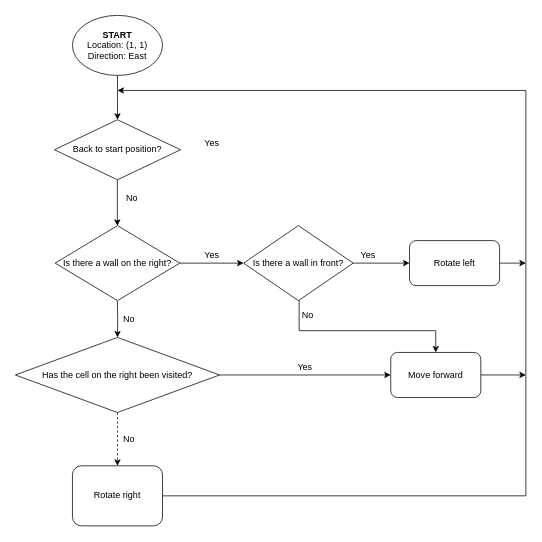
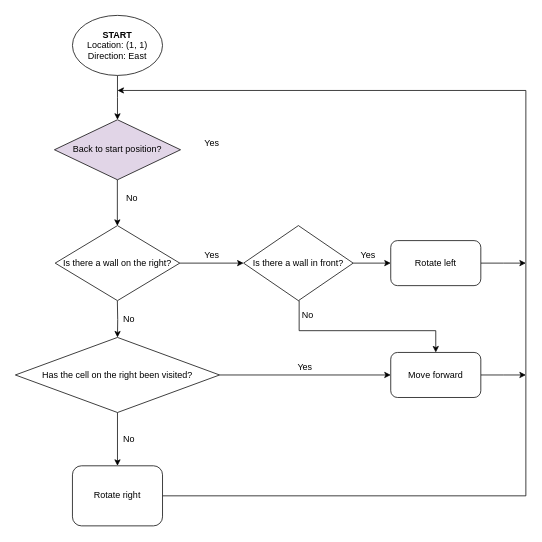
  <mxCell id="0" />
  <mxCell id="1" parent="0" />
  <mxCell id="2" value="" style="edgeStyle=orthogonalEdgeStyle;rounded=0;orthogonalLoop=1;jettySize=auto;html=1;" parent="1" source="3" edge="1"><mxGeometry relative="1" as="geometry"><mxPoint x="156" y="159" as="targetPoint" /></mxGeometry></mxCell>
  <mxCell id="3" value="&lt;b&gt;START&lt;/b&gt;&lt;br&gt;Location: (1, 1)&lt;br&gt;Direction: East" style="ellipse;whiteSpace=wrap;html=1;" parent="1" vertex="1"><mxGeometry x="96" y="20" width="120" height="80" as="geometry" /></mxCell>
  <mxCell id="4" style="edgeStyle=orthogonalEdgeStyle;rounded=0;orthogonalLoop=1;jettySize=auto;html=1;exitX=1;exitY=0.5;exitDx=0;exitDy=0;" edge="1" parent="1" source="5"><mxGeometry relative="1" as="geometry"><mxPoint x="700" y="350" as="targetPoint" /></mxGeometry></mxCell>
- <mxCell id="5" value="Rotate left" style="rounded=1;whiteSpace=wrap;html=1;" parent="1" vertex="1"><mxGeometry x="545" y="320" width="120" height="60" as="geometry" /></mxCell>
+ <mxCell id="5" value="Rotate left" style="rounded=1;whiteSpace=wrap;html=1;" parent="1" vertex="1"><mxGeometry x="520" y="320" width="120" height="60" as="geometry" /></mxCell>
  <mxCell id="6" style="edgeStyle=orthogonalEdgeStyle;rounded=0;orthogonalLoop=1;jettySize=auto;html=1;exitX=1;exitY=0.5;exitDx=0;exitDy=0;" edge="1" parent="1" source="7"><mxGeometry relative="1" as="geometry"><mxPoint x="156" y="120" as="targetPoint" /><Array as="points"><mxPoint x="700" y="660" /><mxPoint x="700" y="120" /></Array></mxGeometry></mxCell>
  <mxCell id="7" value="Rotate right" style="rounded=1;whiteSpace=wrap;html=1;" parent="1" vertex="1"><mxGeometry x="96" y="620" width="120" height="80" as="geometry" /></mxCell>
  <mxCell id="8" style="edgeStyle=orthogonalEdgeStyle;rounded=0;orthogonalLoop=1;jettySize=auto;html=1;exitX=1;exitY=0.5;exitDx=0;exitDy=0;" edge="1" parent="1" source="9"><mxGeometry relative="1" as="geometry"><mxPoint x="700" y="499" as="targetPoint" /></mxGeometry></mxCell>
  <mxCell id="9" value="Move forward" style="rounded=1;whiteSpace=wrap;html=1;" parent="1" vertex="1"><mxGeometry x="520" y="469" width="120" height="60" as="geometry" /></mxCell>
  <mxCell id="10" value="No" style="text;html=1;resizable=0;points=[];autosize=1;align=left;verticalAlign=top;spacingTop=-4;" parent="1" vertex="1"><mxGeometry x="162" y="574.5" width="30" height="20" as="geometry" /></mxCell>
  <mxCell id="11" style="edgeStyle=orthogonalEdgeStyle;rounded=0;orthogonalLoop=1;jettySize=auto;html=1;exitX=0.5;exitY=1;exitDx=0;exitDy=0;entryX=0.5;entryY=0;entryDx=0;entryDy=0;" edge="1" parent="1"><mxGeometry relative="1" as="geometry"><mxPoint x="155.833" y="238.667" as="sourcePoint" /><mxPoint x="155.833" y="300.333" as="targetPoint" /></mxGeometry></mxCell>
- <mxCell id="12" value="Back to start position?" style="rhombus;whiteSpace=wrap;html=1;" parent="1" vertex="1"><mxGeometry x="72" y="159" width="168" height="80" as="geometry" /></mxCell>
+ <mxCell id="12" value="Back to start position?" style="rhombus;whiteSpace=wrap;html=1;fillColor=#e1d5e7;" parent="1" vertex="1"><mxGeometry x="72" y="159" width="168" height="80" as="geometry" /></mxCell>
  <mxCell id="13" value="No" style="text;html=1;resizable=0;points=[];autosize=1;align=left;verticalAlign=top;spacingTop=-4;" parent="1" vertex="1"><mxGeometry x="166" y="254" width="30" height="20" as="geometry" /></mxCell>
  <mxCell id="14" value="Yes" style="text;html=1;strokeColor=none;fillColor=none;align=center;verticalAlign=middle;whiteSpace=wrap;rounded=0;" vertex="1" parent="1"><mxGeometry x="386" y="479" width="40" height="20" as="geometry" /></mxCell>
  <mxCell id="15" value="Yes" style="text;html=1;strokeColor=none;fillColor=none;align=center;verticalAlign=middle;whiteSpace=wrap;rounded=0;" vertex="1" parent="1"><mxGeometry x="262" y="180" width="40" height="20" as="geometry" /></mxCell>
  <mxCell id="16" style="edgeStyle=orthogonalEdgeStyle;rounded=0;orthogonalLoop=1;jettySize=auto;html=1;exitX=1;exitY=0.5;exitDx=0;exitDy=0;entryX=0;entryY=0.5;entryDx=0;entryDy=0;" edge="1" parent="1" source="18" target="5"><mxGeometry relative="1" as="geometry" /></mxCell>
  <mxCell id="17" style="edgeStyle=orthogonalEdgeStyle;rounded=0;orthogonalLoop=1;jettySize=auto;html=1;exitX=0.5;exitY=1;exitDx=0;exitDy=0;entryX=0.5;entryY=0;entryDx=0;entryDy=0;" edge="1" parent="1" source="18" target="9"><mxGeometry relative="1" as="geometry"><Array as="points"><mxPoint x="398" y="440" /><mxPoint x="580" y="440" /></Array></mxGeometry></mxCell>
  <mxCell id="18" value="Is there a wall in front?" style="rhombus;whiteSpace=wrap;html=1;" vertex="1" parent="1"><mxGeometry x="324" y="300" width="146" height="100" as="geometry" /></mxCell>
  <mxCell id="19" style="edgeStyle=orthogonalEdgeStyle;rounded=0;orthogonalLoop=1;jettySize=auto;html=1;exitX=1;exitY=0.5;exitDx=0;exitDy=0;entryX=0;entryY=0.5;entryDx=0;entryDy=0;" edge="1" parent="1" source="21" target="18"><mxGeometry relative="1" as="geometry" /></mxCell>
  <mxCell id="20" style="edgeStyle=orthogonalEdgeStyle;rounded=0;orthogonalLoop=1;jettySize=auto;html=1;exitX=0.5;exitY=1;exitDx=0;exitDy=0;entryX=0.5;entryY=0;entryDx=0;entryDy=0;" edge="1" parent="1" target="24"><mxGeometry relative="1" as="geometry"><mxPoint x="155.833" y="400.333" as="sourcePoint" /></mxGeometry></mxCell>
  <mxCell id="21" value="Is there a wall on the right?" style="rhombus;whiteSpace=wrap;html=1;" vertex="1" parent="1"><mxGeometry x="73" y="300" width="166" height="100" as="geometry" /></mxCell>
  <mxCell id="22" style="edgeStyle=orthogonalEdgeStyle;rounded=0;orthogonalLoop=1;jettySize=auto;html=1;exitX=1;exitY=0.5;exitDx=0;exitDy=0;entryX=0;entryY=0.5;entryDx=0;entryDy=0;" edge="1" parent="1" source="24" target="9"><mxGeometry relative="1" as="geometry" /></mxCell>
- <mxCell id="23" style="edgeStyle=orthogonalEdgeStyle;rounded=0;orthogonalLoop=1;jettySize=auto;html=1;exitX=0.5;exitY=1;exitDx=0;exitDy=0;entryX=0.5;entryY=0;entryDx=0;entryDy=0;dashed=1;" edge="1" parent="1" source="24" target="7"><mxGeometry relative="1" as="geometry" /></mxCell>
+ <mxCell id="23" style="edgeStyle=orthogonalEdgeStyle;rounded=0;orthogonalLoop=1;jettySize=auto;html=1;exitX=0.5;exitY=1;exitDx=0;exitDy=0;entryX=0.5;entryY=0;entryDx=0;entryDy=0;" edge="1" parent="1" source="24" target="7"><mxGeometry relative="1" as="geometry" /></mxCell>
  <mxCell id="24" value="Has the cell on the right been visited?" style="rhombus;whiteSpace=wrap;html=1;" vertex="1" parent="1"><mxGeometry x="20" y="449" width="272" height="100" as="geometry" /></mxCell>
  <mxCell id="25" value="Yes" style="text;html=1;strokeColor=none;fillColor=none;align=center;verticalAlign=middle;whiteSpace=wrap;rounded=0;" vertex="1" parent="1"><mxGeometry x="261.5" y="330" width="40" height="20" as="geometry" /></mxCell>
  <mxCell id="26" value="Yes" style="text;html=1;strokeColor=none;fillColor=none;align=center;verticalAlign=middle;whiteSpace=wrap;rounded=0;" vertex="1" parent="1"><mxGeometry x="470" y="330" width="40" height="20" as="geometry" /></mxCell>
  <mxCell id="27" value="No" style="text;html=1;resizable=0;points=[];autosize=1;align=left;verticalAlign=top;spacingTop=-4;" vertex="1" parent="1"><mxGeometry x="162" y="414.5" width="30" height="20" as="geometry" /></mxCell>
  <mxCell id="28" value="No" style="text;html=1;resizable=0;points=[];autosize=1;align=left;verticalAlign=top;spacingTop=-4;" vertex="1" parent="1"><mxGeometry x="400" y="410" width="30" height="20" as="geometry" /></mxCell>
